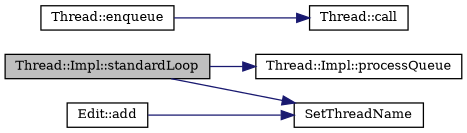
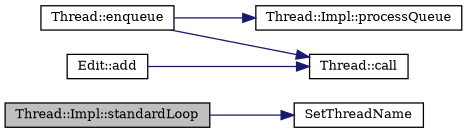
  digraph {
    fontname="DejaVu Serif"
    rankdir=LR
    node [color=black fillcolor=white fontname="DejaVu Serif" fontsize=10 shape=record style=filled]
    edge [color=midnightblue fontname="DejaVu Serif" fontsize=10 labelfontname=Helvetica labelfontsize=10 style=solid]
    n1 [fillcolor=grey75 fontcolor=black height=0.2 label="Thread::Impl::standardLoop" width=0.4]
    n2 [height=0.2 label="Thread::Impl::processQueue" width=0.4]
    n3 [height=0.2 label=SetThreadName width=0.4]
    n4 [height=0.2 label="Edit::add" width=0.4]
    n5 [height=0.2 label="Thread::call" width=0.4]
    n6 [height=0.2 label="Thread::enqueue" width=0.4]
-   n1 -> n2
+   n6 -> n2
    n1 -> n3
-   n4 -> n3
+   n4 -> n5
    n6 -> n5
  }
